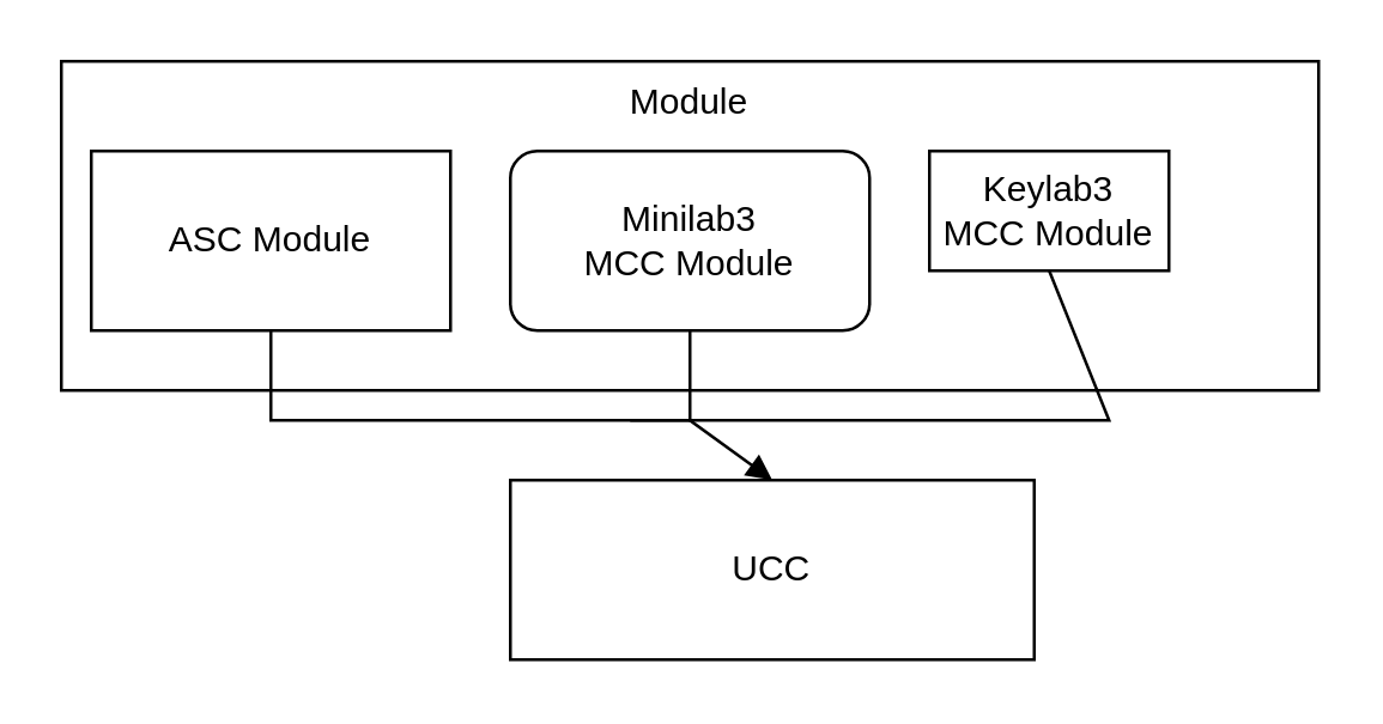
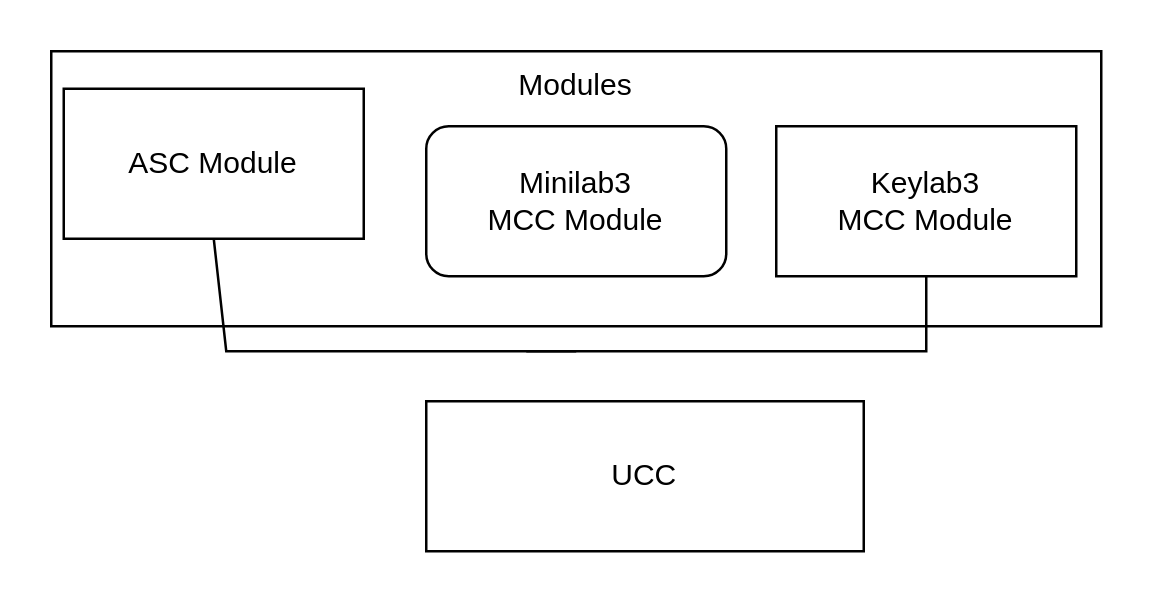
  <mxCell id="0" />
  <mxCell id="1" parent="0" />
- <mxCell id="2" value="Module" style="whiteSpace=wrap;html=1;verticalAlign=top;" parent="1" vertex="1"><mxGeometry x="20" y="20" width="420" height="110" as="geometry" /></mxCell>
+ <mxCell id="2" value="Modules" style="whiteSpace=wrap;html=1;verticalAlign=top;" parent="1" vertex="1"><mxGeometry x="20" y="20" width="420" height="110" as="geometry" /></mxCell>
  <mxCell id="3" style="edgeStyle=none;html=1;endArrow=none;endFill=0;exitX=0.5;exitY=1;exitDx=0;exitDy=0;rounded=0;" parent="1" source="4" edge="1"><mxGeometry relative="1" as="geometry"><Array as="points"><mxPoint x="90" y="140" /><mxPoint x="140" y="140" /></Array><mxPoint x="230" y="140" as="targetPoint" /></mxGeometry></mxCell>
- <mxCell id="4" value="ASC Module" style="whiteSpace=wrap;html=1;" parent="1" vertex="1"><mxGeometry x="30" y="50" width="120" height="60" as="geometry" /></mxCell>
+ <mxCell id="4" value="ASC Module" style="whiteSpace=wrap;html=1;" parent="1" vertex="1"><mxGeometry x="25" y="35" width="120" height="60" as="geometry" /></mxCell>
  <mxCell id="5" value="Minilab3 &lt;br&gt;MCC Module" style="whiteSpace=wrap;html=1;rounded=1;" parent="1" vertex="1"><mxGeometry x="170" y="50" width="120" height="60" as="geometry" /></mxCell>
  <mxCell id="6" value="UCC" style="whiteSpace=wrap;html=1;" parent="1" vertex="1"><mxGeometry x="170" y="160" width="175" height="60" as="geometry" /></mxCell>
- <mxCell id="7" style="edgeStyle=none;html=1;endArrow=block;endFill=1;exitX=0.5;exitY=1;exitDx=0;exitDy=0;entryX=0.5;entryY=0;entryDx=0;entryDy=0;rounded=0;" parent="1" source="5" target="6" edge="1"><mxGeometry relative="1" as="geometry"><mxPoint x="60" y="120" as="sourcePoint" /><mxPoint x="150" y="170" as="targetPoint" /><Array as="points"><mxPoint x="230" y="140" /></Array></mxGeometry></mxCell>
- <mxCell id="8" value="Keylab3 &lt;br&gt;MCC Module" style="whiteSpace=wrap;html=1;" vertex="1" parent="1"><mxGeometry x="310" y="50" width="80" height="40" as="geometry" /></mxCell>
+ <mxCell id="8" value="Keylab3 &lt;br&gt;MCC Module" style="whiteSpace=wrap;html=1;" vertex="1" parent="1"><mxGeometry x="310" y="50" width="120" height="60" as="geometry" /></mxCell>
  <mxCell id="9" style="edgeStyle=none;html=1;endArrow=none;endFill=0;exitX=0.5;exitY=1;exitDx=0;exitDy=0;rounded=0;" edge="1" parent="1" source="8"><mxGeometry relative="1" as="geometry"><Array as="points"><mxPoint x="370" y="140" /><mxPoint x="230" y="140" /></Array><mxPoint x="100" y="120" as="sourcePoint" /><mxPoint x="210" y="140" as="targetPoint" /></mxGeometry></mxCell>
